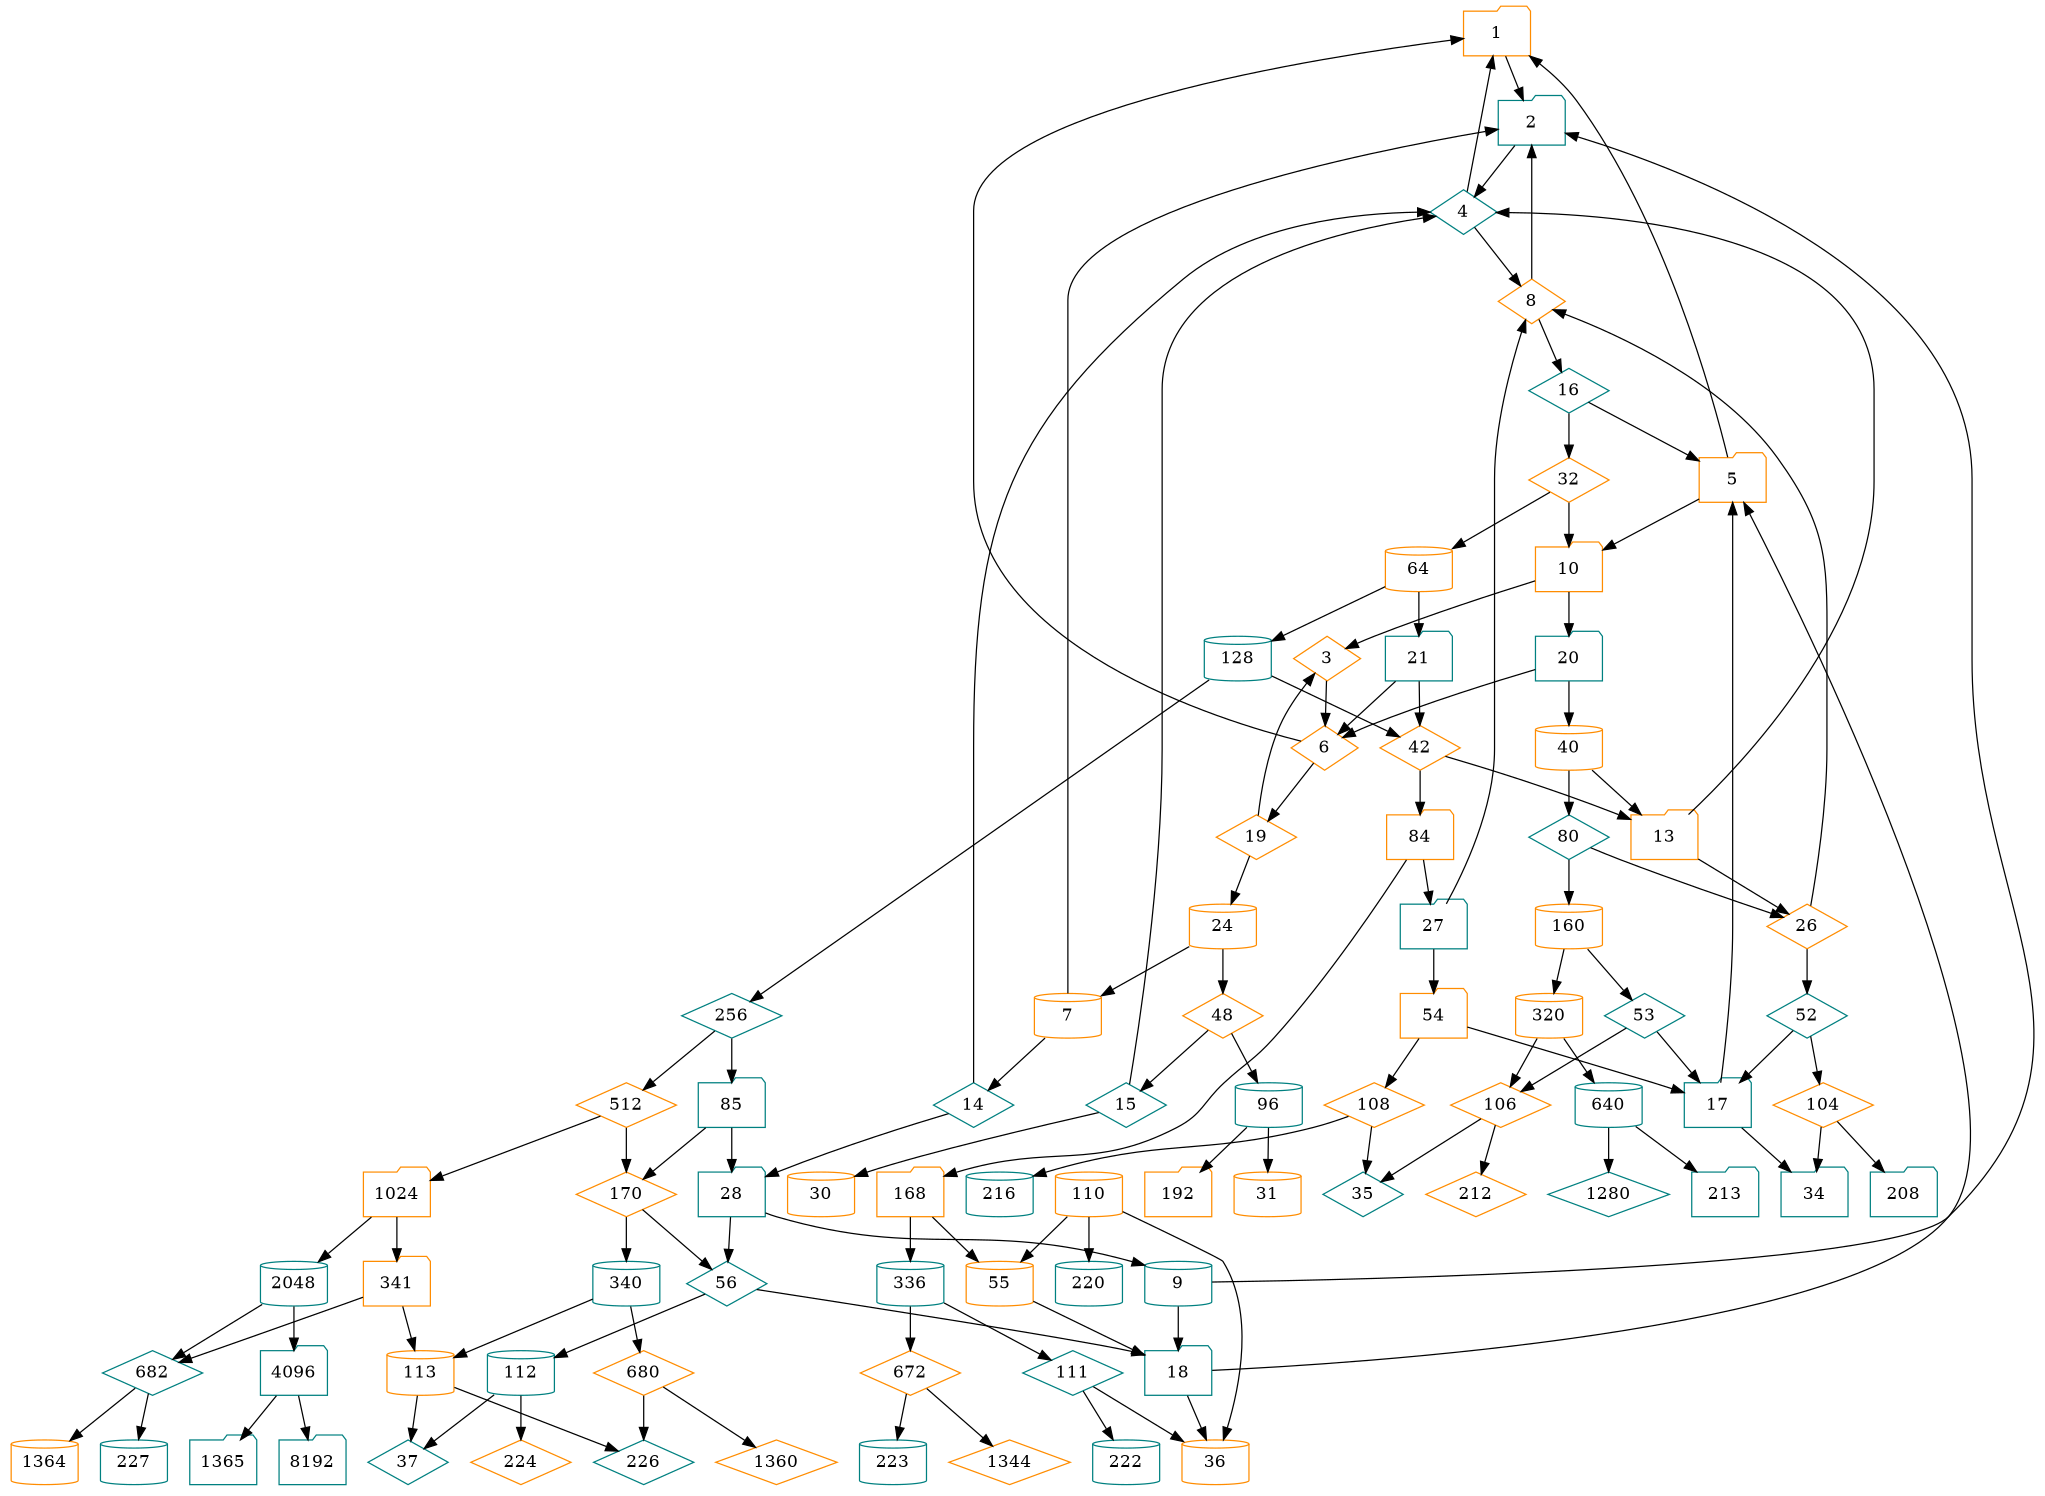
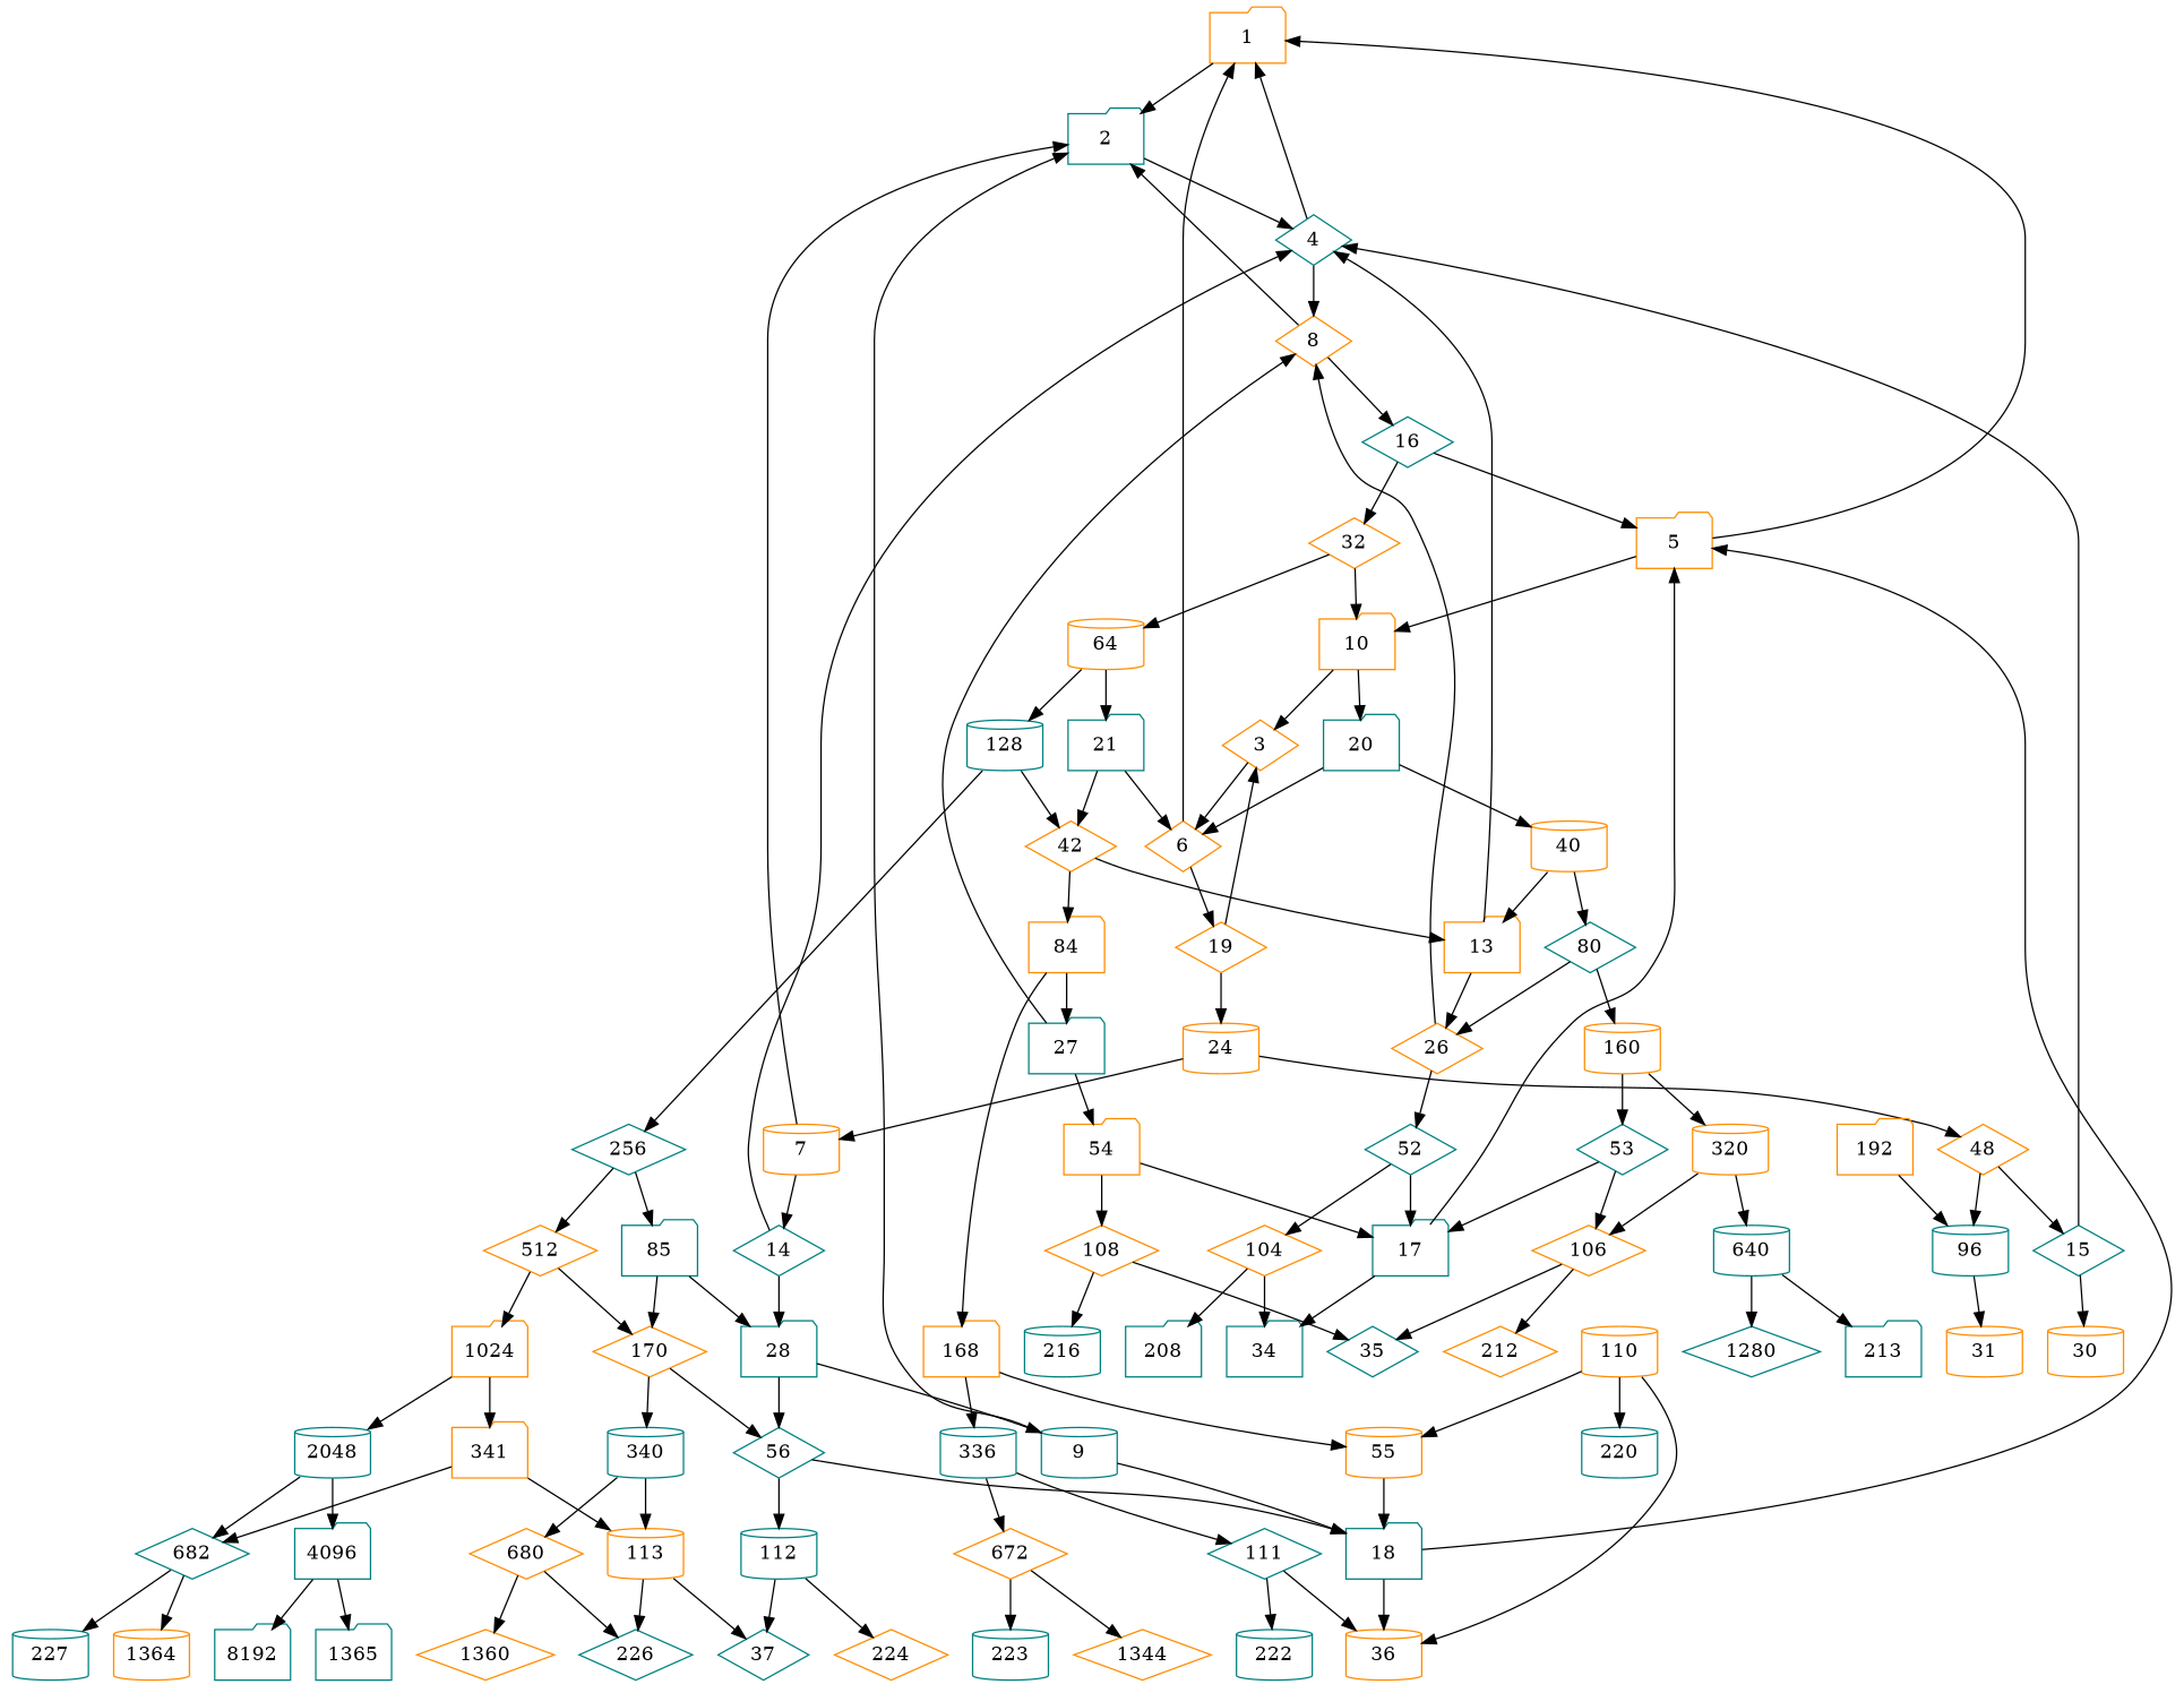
  digraph {
    node [color=darkorange shape=diamond]
    n1 [label=1 shape=folder]
    n2 [color=teal label=2 shape=folder]
    n3 [color=teal label=4]
    n4 [label=8]
    n5 [label=3]
    n6 [label=6]
    n7 [label=19]
    n8 [color=teal label=16]
    n9 [label=5 shape=folder]
    n10 [label=10 shape=folder]
    n11 [color=teal label=20 shape=folder]
    n12 [label=24 shape=cylinder]
    n13 [label=7 shape=cylinder]
    n14 [color=teal label=14]
    n15 [color=teal label=28 shape=folder]
    n16 [label=32]
    n17 [color=teal label=9 shape=cylinder]
    n18 [color=teal label=18 shape=folder]
    n19 [label=36 shape=cylinder]
    n20 [label=40 shape=cylinder]
    n21 [label=48]
    n22 [label=13 shape=folder]
    n23 [label=26]
    n24 [color=teal label=52]
    n25 [color=teal label=56]
    n26 [color=teal label=15]
    n27 [label=30 shape=cylinder]
    n28 [label=64 shape=cylinder]
    n29 [color=teal label=17 shape=folder]
    n30 [color=teal label=34 shape=folder]
    n31 [color=teal label=80]
    n32 [color=teal label=21 shape=folder]
    n33 [label=42]
    n34 [label=84 shape=folder]
    n35 [color=teal label=96 shape=cylinder]
    n36 [label=104]
    n37 [color=teal label=27 shape=folder]
    n38 [label=54 shape=folder]
    n39 [label=108]
    n40 [color=teal label=112 shape=cylinder]
    n41 [label=31 shape=cylinder]
    n42 [color=teal label=128 shape=cylinder]
    n43 [color=teal label=35]
    n44 [color=teal label=37]
    n45 [label=160 shape=cylinder]
    n46 [label=168 shape=folder]
    n47 [label=192 shape=folder]
    n48 [color=teal label=208 shape=folder]
    n49 [color=teal label=53]
    n50 [label=106]
    n51 [label=212]
    n52 [color=teal label=216 shape=cylinder]
    n53 [label=55 shape=cylinder]
    n54 [label=110 shape=cylinder]
    n55 [color=teal label=220 shape=cylinder]
    n56 [label=224]
    n57 [color=teal label=256]
    n58 [label=320 shape=cylinder]
    n59 [color=teal label=336 shape=cylinder]
    n60 [color=teal label=85 shape=folder]
    n61 [label=170]
    n62 [color=teal label=340 shape=cylinder]
    n63 [color=teal label=111]
    n64 [color=teal label=222 shape=cylinder]
    n65 [label=113 shape=cylinder]
    n66 [color=teal label=226]
    n67 [label=512]
    n68 [color=teal label=640 shape=cylinder]
    n69 [label=672]
    n70 [label=680]
    n71 [color=teal label=213 shape=folder]
    n72 [color=teal label=223 shape=cylinder]
    n73 [color=teal label=227 shape=cylinder]
    n74 [label=1024 shape=folder]
    n75 [color=teal label=1280]
    n76 [label=1344]
    n77 [label=1360]
    n78 [label=341 shape=folder]
    n79 [color=teal label=682]
    n80 [label=1364 shape=cylinder]
    n81 [color=teal label=2048 shape=cylinder]
    n82 [color=teal label=4096 shape=folder]
    n83 [color=teal label=1365 shape=folder]
    n84 [color=teal label=8192 shape=folder]
    n1 -> n2
    n2 -> n3
    n3 -> n1
    n3 -> n4
    n4 -> n2
    n4 -> n8
    n5 -> n6
    n6 -> n1
    n6 -> n7
    n7 -> n5
    n7 -> n12
    n8 -> n9
    n8 -> n16
    n9 -> n1
    n9 -> n10
    n10 -> n5
    n10 -> n11
    n11 -> n6
    n11 -> n20
    n12 -> n13
    n12 -> n21
    n13 -> n2
    n13 -> n14
    n14 -> n3
    n14 -> n15
    n15 -> n17
    n15 -> n25
    n16 -> n10
    n16 -> n28
    n17 -> n2
    n17 -> n18
    n18 -> n9
    n18 -> n19
    n20 -> n22
    n20 -> n31
    n21 -> n26
    n21 -> n35
    n22 -> n3
    n22 -> n23
    n23 -> n4
    n23 -> n24
    n24 -> n29
    n24 -> n36
    n25 -> n18
    n25 -> n40
    n26 -> n3
    n26 -> n27
    n28 -> n32
    n28 -> n42
    n29 -> n9
    n29 -> n30
    n31 -> n23
    n31 -> n45
    n32 -> n6
    n32 -> n33
    n33 -> n22
    n33 -> n34
    n34 -> n37
    n34 -> n46
    n35 -> n41
-   n35 -> n47
+   n47 -> n35
    n36 -> n30
    n36 -> n48
    n37 -> n4
    n37 -> n38
    n38 -> n29
    n38 -> n39
    n39 -> n43
    n39 -> n52
    n40 -> n44
    n40 -> n56
    n42 -> n33
    n42 -> n57
    n45 -> n49
    n45 -> n58
    n46 -> n53
    n46 -> n59
    n49 -> n29
    n49 -> n50
    n50 -> n43
    n50 -> n51
    n53 -> n18
    n54 -> n19
    n54 -> n53
    n54 -> n55
    n57 -> n60
    n57 -> n67
    n58 -> n50
    n58 -> n68
    n59 -> n63
    n59 -> n69
    n60 -> n15
    n60 -> n61
    n61 -> n25
    n61 -> n62
    n62 -> n65
    n62 -> n70
    n63 -> n19
    n63 -> n64
    n65 -> n44
    n65 -> n66
    n67 -> n61
    n67 -> n74
    n68 -> n71
    n68 -> n75
    n69 -> n72
    n69 -> n76
    n70 -> n66
    n70 -> n77
    n74 -> n78
    n74 -> n81
    n78 -> n65
    n78 -> n79
    n79 -> n73
    n79 -> n80
    n81 -> n79
    n81 -> n82
    n82 -> n83
    n82 -> n84
  }
